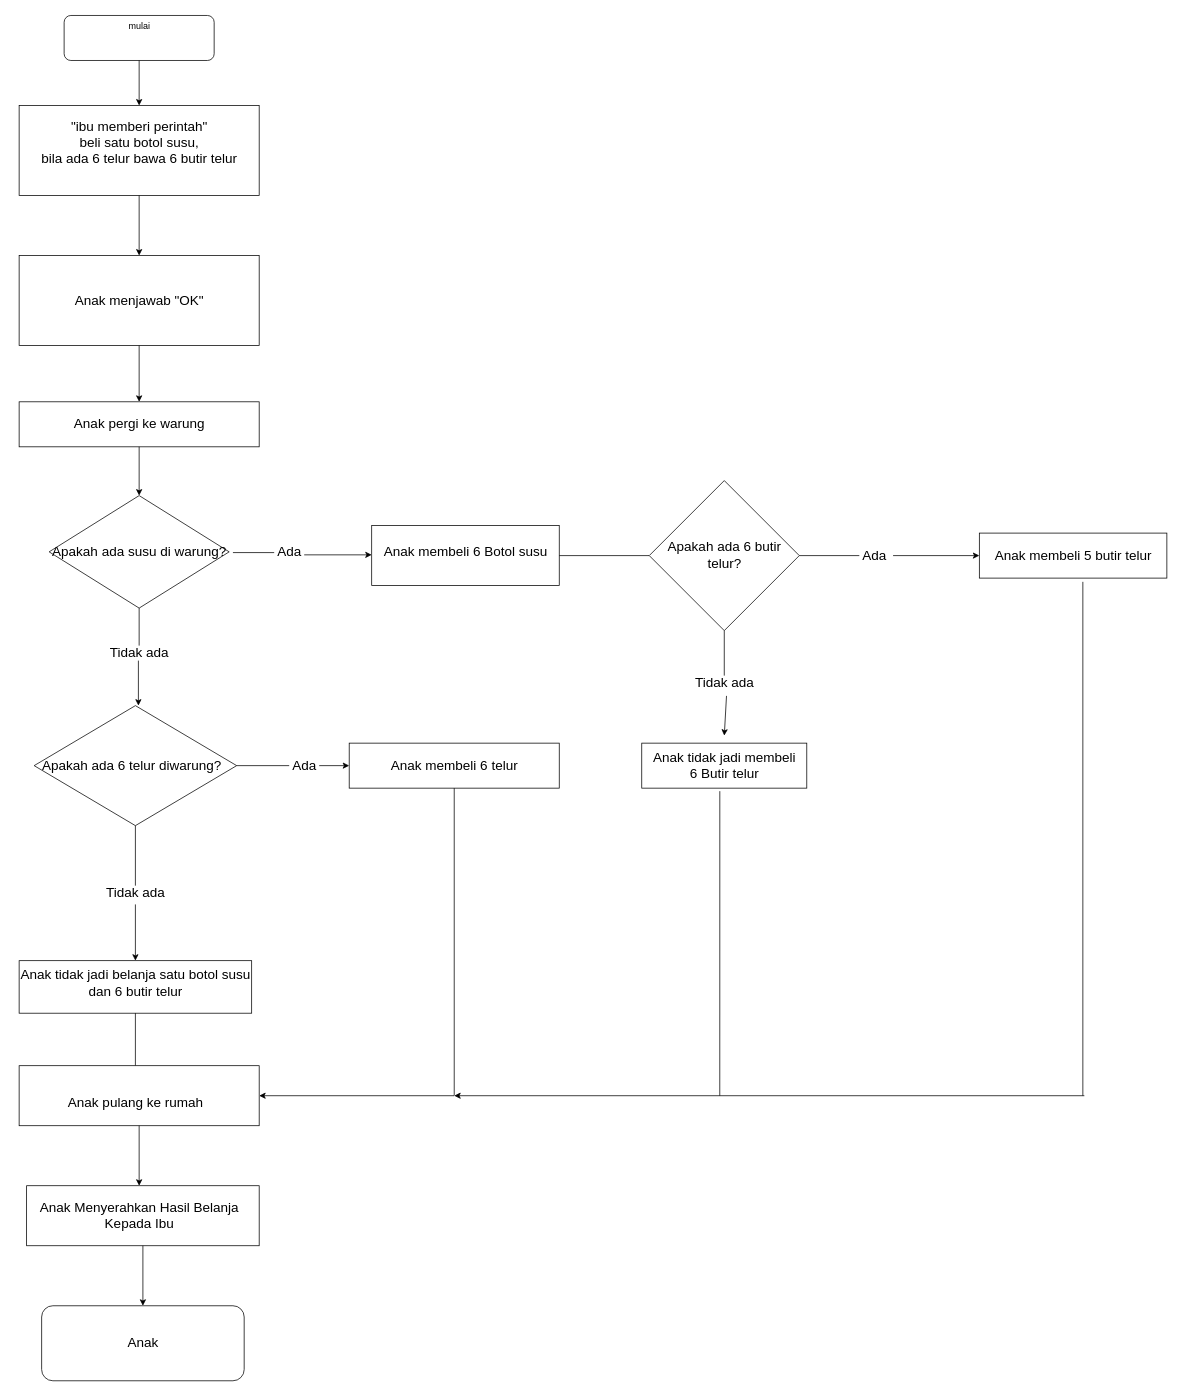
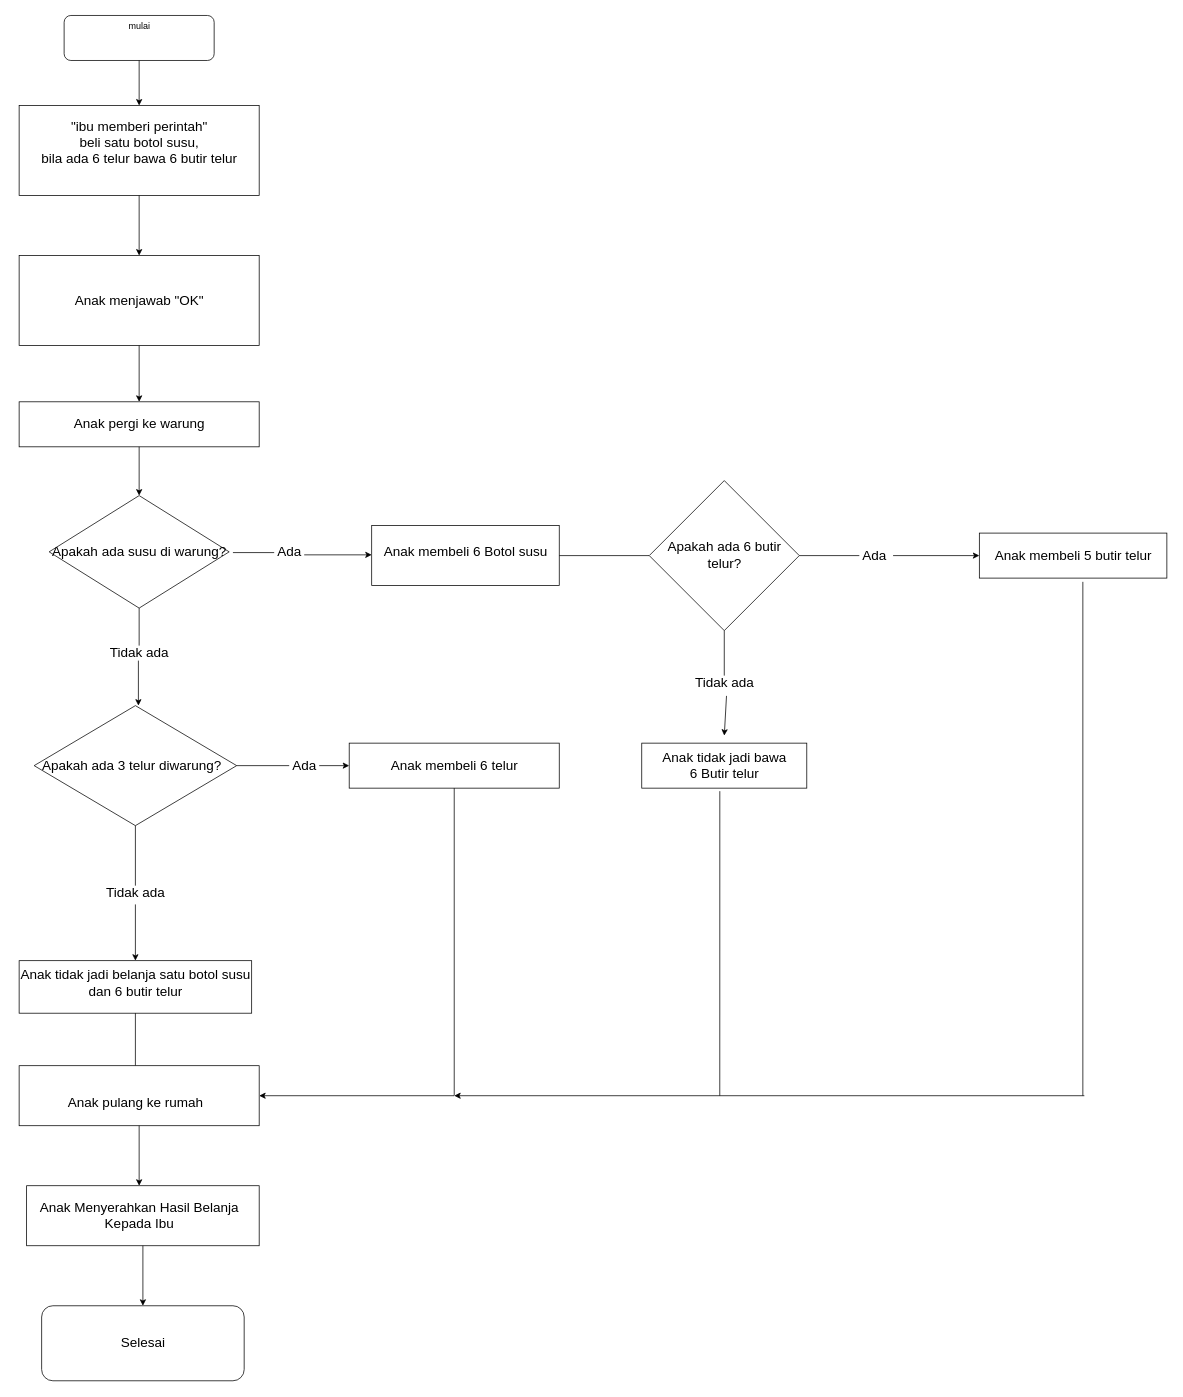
  <mxCell id="0" />
  <mxCell id="1" parent="0" />
  <mxCell id="2" value="" style="rounded=1;whiteSpace=wrap;html=1;" vertex="1" parent="1"><mxGeometry x="85" y="20" width="200" height="60" as="geometry" /></mxCell>
  <mxCell id="3" value="mulai" style="text;html=1;resizable=0;autosize=1;align=center;verticalAlign=middle;points=[];fillColor=none;strokeColor=none;rounded=0;" vertex="1" parent="1"><mxGeometry x="165" y="25" width="40" height="20" as="geometry" /></mxCell>
  <mxCell id="4" value="" style="endArrow=classic;html=1;rounded=0;fontSize=18;exitX=0.5;exitY=1;exitDx=0;exitDy=0;" edge="1" parent="1" source="2" target="5"><mxGeometry width="50" height="50" relative="1" as="geometry"><mxPoint x="115" y="120" as="sourcePoint" /><mxPoint x="185" y="180" as="targetPoint" /></mxGeometry></mxCell>
  <mxCell id="5" value="" style="rounded=0;whiteSpace=wrap;html=1;fontSize=18;" vertex="1" parent="1"><mxGeometry x="25" y="140" width="320" height="120" as="geometry" /></mxCell>
  <mxCell id="6" value="&quot;ibu memberi perintah&quot;&lt;br&gt;beli satu botol susu,&lt;br&gt;bila ada 6 telur bawa 6 butir telur" style="text;html=1;resizable=0;autosize=1;align=center;verticalAlign=middle;points=[];fillColor=none;strokeColor=none;rounded=0;fontSize=18;" vertex="1" parent="1"><mxGeometry x="45" y="155" width="280" height="70" as="geometry" /></mxCell>
  <mxCell id="7" value="" style="endArrow=classic;html=1;rounded=0;fontSize=18;exitX=0.5;exitY=1;exitDx=0;exitDy=0;" edge="1" parent="1" source="5"><mxGeometry width="50" height="50" relative="1" as="geometry"><mxPoint x="335" y="240" as="sourcePoint" /><mxPoint x="185" y="340" as="targetPoint" /></mxGeometry></mxCell>
  <mxCell id="8" value="" style="rounded=0;whiteSpace=wrap;html=1;fontSize=18;" vertex="1" parent="1"><mxGeometry x="25" y="340" width="320" height="120" as="geometry" /></mxCell>
  <mxCell id="9" value="Anak menjawab &quot;OK&quot;" style="text;html=1;resizable=0;autosize=1;align=center;verticalAlign=middle;points=[];fillColor=none;strokeColor=none;rounded=0;fontSize=18;" vertex="1" parent="1"><mxGeometry x="90" y="385" width="190" height="30" as="geometry" /></mxCell>
  <mxCell id="10" value="" style="rounded=0;whiteSpace=wrap;html=1;fontSize=18;" vertex="1" parent="1"><mxGeometry x="25" y="535" width="320" height="60" as="geometry" /></mxCell>
  <mxCell id="11" value="" style="endArrow=classic;html=1;rounded=0;fontSize=18;entryX=0.5;entryY=0;entryDx=0;entryDy=0;exitX=0.5;exitY=1;exitDx=0;exitDy=0;" edge="1" parent="1" source="8" target="10"><mxGeometry width="50" height="50" relative="1" as="geometry"><mxPoint x="335" y="540" as="sourcePoint" /><mxPoint x="255" y="510" as="targetPoint" /></mxGeometry></mxCell>
  <mxCell id="12" value="Anak pergi ke warung" style="text;html=1;resizable=0;autosize=1;align=center;verticalAlign=middle;points=[];fillColor=none;strokeColor=none;rounded=0;fontSize=18;" vertex="1" parent="1"><mxGeometry x="90" y="550" width="190" height="30" as="geometry" /></mxCell>
  <mxCell id="13" value="" style="rhombus;whiteSpace=wrap;html=1;fontSize=18;" vertex="1" parent="1"><mxGeometry x="65" y="660" width="240" height="150" as="geometry" /></mxCell>
  <mxCell id="14" value="Apakah ada susu di warung?" style="text;html=1;resizable=0;autosize=1;align=center;verticalAlign=middle;points=[];fillColor=none;strokeColor=none;rounded=0;fontSize=18;" vertex="1" parent="1"><mxGeometry x="60" y="720" width="250" height="30" as="geometry" /></mxCell>
  <mxCell id="15" value="Ada" style="text;html=1;align=center;verticalAlign=middle;resizable=0;points=[];autosize=1;strokeColor=none;fillColor=none;fontSize=18;" vertex="1" parent="1"><mxGeometry x="360" y="720" width="50" height="30" as="geometry" /></mxCell>
  <mxCell id="16" value="" style="endArrow=classic;html=1;rounded=0;fontSize=18;exitX=0.5;exitY=1;exitDx=0;exitDy=0;entryX=0.5;entryY=0;entryDx=0;entryDy=0;" edge="1" parent="1" source="10" target="13"><mxGeometry width="50" height="50" relative="1" as="geometry"><mxPoint x="335" y="840" as="sourcePoint" /><mxPoint x="385" y="790" as="targetPoint" /></mxGeometry></mxCell>
  <mxCell id="17" value="" style="endArrow=none;html=1;rounded=0;fontSize=18;exitX=1;exitY=0.533;exitDx=0;exitDy=0;exitPerimeter=0;" edge="1" parent="1" source="14"><mxGeometry width="50" height="50" relative="1" as="geometry"><mxPoint x="335" y="840" as="sourcePoint" /><mxPoint x="365" y="736" as="targetPoint" /></mxGeometry></mxCell>
  <mxCell id="18" value="" style="endArrow=classic;html=1;rounded=0;fontSize=18;" edge="1" parent="1"><mxGeometry width="50" height="50" relative="1" as="geometry"><mxPoint x="405" y="739" as="sourcePoint" /><mxPoint x="495" y="739" as="targetPoint" /></mxGeometry></mxCell>
  <mxCell id="19" value="" style="endArrow=none;html=1;rounded=0;fontSize=18;entryX=0.5;entryY=1;entryDx=0;entryDy=0;" edge="1" parent="1" target="13"><mxGeometry width="50" height="50" relative="1" as="geometry"><mxPoint x="185" y="860" as="sourcePoint" /><mxPoint x="385" y="790" as="targetPoint" /></mxGeometry></mxCell>
  <mxCell id="20" value="Tidak ada" style="text;html=1;resizable=0;autosize=1;align=center;verticalAlign=middle;points=[];fillColor=none;strokeColor=none;rounded=0;fontSize=18;" vertex="1" parent="1"><mxGeometry x="140" y="855" width="90" height="30" as="geometry" /></mxCell>
  <mxCell id="21" value="" style="endArrow=classic;html=1;rounded=0;fontSize=18;" edge="1" parent="1"><mxGeometry width="50" height="50" relative="1" as="geometry"><mxPoint x="184" y="880" as="sourcePoint" /><mxPoint x="184" y="940" as="targetPoint" /></mxGeometry></mxCell>
  <mxCell id="22" value="" style="rhombus;whiteSpace=wrap;html=1;fontSize=18;" vertex="1" parent="1"><mxGeometry x="45" y="940" width="270" height="160" as="geometry" /></mxCell>
- <mxCell id="23" value="Apakah ada 6 telur diwarung?" style="text;html=1;resizable=0;autosize=1;align=center;verticalAlign=middle;points=[];fillColor=none;strokeColor=none;rounded=0;fontSize=18;" vertex="1" parent="1"><mxGeometry x="50" y="1005" width="250" height="30" as="geometry" /></mxCell>
+ <mxCell id="23" value="Apakah ada 3 telur diwarung?" style="text;html=1;resizable=0;autosize=1;align=center;verticalAlign=middle;points=[];fillColor=none;strokeColor=none;rounded=0;fontSize=18;" vertex="1" parent="1"><mxGeometry x="50" y="1005" width="250" height="30" as="geometry" /></mxCell>
  <mxCell id="24" value="" style="rounded=0;whiteSpace=wrap;html=1;fontSize=18;" vertex="1" parent="1"><mxGeometry x="495" y="700" width="250" height="80" as="geometry" /></mxCell>
  <mxCell id="25" value="Anak membeli 6 Botol susu" style="text;html=1;resizable=0;autosize=1;align=center;verticalAlign=middle;points=[];fillColor=none;strokeColor=none;rounded=0;fontSize=18;" vertex="1" parent="1"><mxGeometry x="505" y="720" width="230" height="30" as="geometry" /></mxCell>
  <mxCell id="26" value="" style="endArrow=none;html=1;rounded=0;fontSize=18;exitX=1;exitY=0.5;exitDx=0;exitDy=0;" edge="1" parent="1" source="22"><mxGeometry width="50" height="50" relative="1" as="geometry"><mxPoint x="335" y="1010" as="sourcePoint" /><mxPoint x="385" y="1020" as="targetPoint" /></mxGeometry></mxCell>
  <mxCell id="27" value="Ada" style="text;html=1;resizable=0;autosize=1;align=center;verticalAlign=middle;points=[];fillColor=none;strokeColor=none;rounded=0;fontSize=18;" vertex="1" parent="1"><mxGeometry x="380" y="1005" width="50" height="30" as="geometry" /></mxCell>
  <mxCell id="28" value="" style="endArrow=classic;html=1;rounded=0;fontSize=18;exitX=0.9;exitY=0.5;exitDx=0;exitDy=0;exitPerimeter=0;" edge="1" parent="1" source="27"><mxGeometry width="50" height="50" relative="1" as="geometry"><mxPoint x="335" y="910" as="sourcePoint" /><mxPoint x="465" y="1020" as="targetPoint" /></mxGeometry></mxCell>
  <mxCell id="29" value="" style="rounded=0;whiteSpace=wrap;html=1;fontSize=18;" vertex="1" parent="1"><mxGeometry x="465" y="990" width="280" height="60" as="geometry" /></mxCell>
  <mxCell id="30" value="Anak membeli 6 telur" style="text;html=1;resizable=0;autosize=1;align=center;verticalAlign=middle;points=[];fillColor=none;strokeColor=none;rounded=0;fontSize=18;" vertex="1" parent="1"><mxGeometry x="515" y="1005" width="180" height="30" as="geometry" /></mxCell>
  <mxCell id="31" value="" style="endArrow=none;html=1;rounded=0;fontSize=18;entryX=0.5;entryY=1;entryDx=0;entryDy=0;" edge="1" parent="1" target="22"><mxGeometry width="50" height="50" relative="1" as="geometry"><mxPoint x="180" y="1180" as="sourcePoint" /><mxPoint x="375" y="1130" as="targetPoint" /></mxGeometry></mxCell>
  <mxCell id="32" value="Tidak ada" style="text;html=1;resizable=0;autosize=1;align=center;verticalAlign=middle;points=[];fillColor=none;strokeColor=none;rounded=0;fontSize=18;" vertex="1" parent="1"><mxGeometry x="135" y="1175" width="90" height="30" as="geometry" /></mxCell>
  <mxCell id="33" value="" style="endArrow=classic;html=1;rounded=0;fontSize=18;" edge="1" parent="1" source="32"><mxGeometry width="50" height="50" relative="1" as="geometry"><mxPoint x="185" y="1210" as="sourcePoint" /><mxPoint x="180" y="1280" as="targetPoint" /></mxGeometry></mxCell>
  <mxCell id="34" value="" style="endArrow=none;html=1;rounded=0;fontSize=18;exitX=1;exitY=0.5;exitDx=0;exitDy=0;" edge="1" parent="1" source="24" target="35"><mxGeometry width="50" height="50" relative="1" as="geometry"><mxPoint x="585" y="880" as="sourcePoint" /><mxPoint x="905" y="740" as="targetPoint" /></mxGeometry></mxCell>
  <mxCell id="35" value="" style="rhombus;whiteSpace=wrap;html=1;fontSize=18;" vertex="1" parent="1"><mxGeometry x="865" y="640" width="200" height="200" as="geometry" /></mxCell>
  <mxCell id="36" value="Apakah ada 6 butir&lt;br&gt;telur?" style="text;html=1;resizable=0;autosize=1;align=center;verticalAlign=middle;points=[];fillColor=none;strokeColor=none;rounded=0;fontSize=18;" vertex="1" parent="1"><mxGeometry x="880" y="715" width="170" height="50" as="geometry" /></mxCell>
  <mxCell id="37" value="" style="endArrow=none;html=1;rounded=0;fontSize=18;entryX=0.5;entryY=1;entryDx=0;entryDy=0;" edge="1" parent="1" target="35"><mxGeometry width="50" height="50" relative="1" as="geometry"><mxPoint x="965" y="900" as="sourcePoint" /><mxPoint x="955" y="820" as="targetPoint" /></mxGeometry></mxCell>
  <mxCell id="38" value="" style="endArrow=none;html=1;rounded=0;fontSize=18;entryX=1;entryY=0.5;entryDx=0;entryDy=0;" edge="1" parent="1" target="35"><mxGeometry width="50" height="50" relative="1" as="geometry"><mxPoint x="1145" y="740" as="sourcePoint" /><mxPoint x="955" y="820" as="targetPoint" /></mxGeometry></mxCell>
  <mxCell id="39" value="Ada" style="text;html=1;resizable=0;autosize=1;align=center;verticalAlign=middle;points=[];fillColor=none;strokeColor=none;rounded=0;fontSize=18;" vertex="1" parent="1"><mxGeometry x="1140" y="725" width="50" height="30" as="geometry" /></mxCell>
  <mxCell id="40" value="Tidak ada" style="text;html=1;resizable=0;autosize=1;align=center;verticalAlign=middle;points=[];fillColor=none;strokeColor=none;rounded=0;fontSize=18;" vertex="1" parent="1"><mxGeometry x="920" y="895" width="90" height="30" as="geometry" /></mxCell>
  <mxCell id="41" value="" style="rounded=0;whiteSpace=wrap;html=1;fontSize=18;" vertex="1" parent="1"><mxGeometry x="25" y="1280" width="310" height="70" as="geometry" /></mxCell>
  <mxCell id="42" value="Anak tidak jadi belanja satu botol susu&lt;br&gt;dan 6 butir telur" style="text;html=1;resizable=0;autosize=1;align=center;verticalAlign=middle;points=[];fillColor=none;strokeColor=none;rounded=0;fontSize=18;" vertex="1" parent="1"><mxGeometry x="20" y="1285" width="320" height="50" as="geometry" /></mxCell>
  <mxCell id="43" value="" style="endArrow=none;html=1;rounded=0;fontSize=18;entryX=0.5;entryY=1;entryDx=0;entryDy=0;" edge="1" parent="1" target="41"><mxGeometry width="50" height="50" relative="1" as="geometry"><mxPoint x="180" y="1420" as="sourcePoint" /><mxPoint x="385" y="1320" as="targetPoint" /></mxGeometry></mxCell>
  <mxCell id="44" value="" style="rounded=0;whiteSpace=wrap;html=1;fontSize=18;" vertex="1" parent="1"><mxGeometry x="25" y="1420" width="320" height="80" as="geometry" /></mxCell>
  <mxCell id="45" value="Anak pulang ke rumah" style="text;html=1;resizable=0;autosize=1;align=center;verticalAlign=middle;points=[];fillColor=none;strokeColor=none;rounded=0;fontSize=18;" vertex="1" parent="1"><mxGeometry x="80" y="1455" width="200" height="30" as="geometry" /></mxCell>
  <mxCell id="46" value="" style="endArrow=classic;html=1;rounded=0;fontSize=18;exitX=0.5;exitY=1;exitDx=0;exitDy=0;" edge="1" parent="1" source="44"><mxGeometry width="50" height="50" relative="1" as="geometry"><mxPoint x="395" y="1450" as="sourcePoint" /><mxPoint x="185" y="1580" as="targetPoint" /></mxGeometry></mxCell>
  <mxCell id="47" value="" style="rounded=0;whiteSpace=wrap;html=1;fontSize=18;" vertex="1" parent="1"><mxGeometry x="35" y="1580" width="310" height="80" as="geometry" /></mxCell>
  <mxCell id="48" value="Anak Menyerahkan Hasil Belanja&lt;br&gt;Kepada Ibu" style="text;html=1;resizable=0;autosize=1;align=center;verticalAlign=middle;points=[];fillColor=none;strokeColor=none;rounded=0;fontSize=18;" vertex="1" parent="1"><mxGeometry x="45" y="1595" width="280" height="50" as="geometry" /></mxCell>
  <mxCell id="49" value="" style="endArrow=classic;html=1;rounded=0;fontSize=18;exitX=0.5;exitY=1;exitDx=0;exitDy=0;" edge="1" parent="1" source="47"><mxGeometry width="50" height="50" relative="1" as="geometry"><mxPoint x="395" y="1540" as="sourcePoint" /><mxPoint x="190" y="1740" as="targetPoint" /></mxGeometry></mxCell>
  <mxCell id="50" value="" style="rounded=1;whiteSpace=wrap;html=1;fontSize=18;" vertex="1" parent="1"><mxGeometry x="55" y="1740" width="270" height="100" as="geometry" /></mxCell>
- <mxCell id="51" value="Anak" style="text;html=1;resizable=0;autosize=1;align=center;verticalAlign=middle;points=[];fillColor=none;strokeColor=none;rounded=0;fontSize=18;" vertex="1" parent="1"><mxGeometry x="155" y="1775" width="70" height="30" as="geometry" /></mxCell>
+ <mxCell id="51" value="Selesai" style="text;html=1;resizable=0;autosize=1;align=center;verticalAlign=middle;points=[];fillColor=none;strokeColor=none;rounded=0;fontSize=18;" vertex="1" parent="1"><mxGeometry x="155" y="1775" width="70" height="30" as="geometry" /></mxCell>
  <mxCell id="52" value="" style="endArrow=none;html=1;rounded=0;fontSize=18;entryX=0.5;entryY=1;entryDx=0;entryDy=0;" edge="1" parent="1" target="29"><mxGeometry width="50" height="50" relative="1" as="geometry"><mxPoint x="605" y="1460" as="sourcePoint" /><mxPoint x="825" y="1080" as="targetPoint" /></mxGeometry></mxCell>
  <mxCell id="53" value="" style="endArrow=classic;html=1;rounded=0;fontSize=18;entryX=1;entryY=0.5;entryDx=0;entryDy=0;" edge="1" parent="1" target="44"><mxGeometry width="50" height="50" relative="1" as="geometry"><mxPoint x="605" y="1460" as="sourcePoint" /><mxPoint x="505" y="1520" as="targetPoint" /></mxGeometry></mxCell>
  <mxCell id="54" value="" style="endArrow=classic;html=1;rounded=0;fontSize=18;" edge="1" parent="1" source="39"><mxGeometry width="50" height="50" relative="1" as="geometry"><mxPoint x="915" y="790" as="sourcePoint" /><mxPoint x="1305" y="740" as="targetPoint" /></mxGeometry></mxCell>
  <mxCell id="55" value="" style="rounded=0;whiteSpace=wrap;html=1;fontSize=18;" vertex="1" parent="1"><mxGeometry x="1305" y="710" width="250" height="60" as="geometry" /></mxCell>
  <mxCell id="56" value="Anak membeli 5 butir telur" style="text;html=1;resizable=0;autosize=1;align=center;verticalAlign=middle;points=[];fillColor=none;strokeColor=none;rounded=0;fontSize=18;" vertex="1" parent="1"><mxGeometry x="1320" y="725" width="220" height="30" as="geometry" /></mxCell>
  <mxCell id="57" value="" style="endArrow=none;html=1;rounded=0;fontSize=18;entryX=0.552;entryY=1.083;entryDx=0;entryDy=0;entryPerimeter=0;" edge="1" parent="1" target="55"><mxGeometry width="50" height="50" relative="1" as="geometry"><mxPoint x="1443" y="1460" as="sourcePoint" /><mxPoint x="1155" y="910" as="targetPoint" /></mxGeometry></mxCell>
  <mxCell id="58" value="" style="endArrow=classic;html=1;rounded=0;fontSize=18;" edge="1" parent="1"><mxGeometry width="50" height="50" relative="1" as="geometry"><mxPoint x="1445" y="1460" as="sourcePoint" /><mxPoint x="605" y="1460" as="targetPoint" /></mxGeometry></mxCell>
  <mxCell id="59" value="" style="endArrow=classic;html=1;rounded=0;fontSize=18;exitX=0.533;exitY=1.067;exitDx=0;exitDy=0;exitPerimeter=0;" edge="1" parent="1" source="40"><mxGeometry width="50" height="50" relative="1" as="geometry"><mxPoint x="955" y="950" as="sourcePoint" /><mxPoint x="965" y="980" as="targetPoint" /></mxGeometry></mxCell>
  <mxCell id="60" value="" style="rounded=0;whiteSpace=wrap;html=1;fontSize=18;" vertex="1" parent="1"><mxGeometry x="855" y="990" width="220" height="60" as="geometry" /></mxCell>
- <mxCell id="61" value="Anak tidak jadi membeli&lt;br&gt;6 Butir telur" style="text;html=1;resizable=0;autosize=1;align=center;verticalAlign=middle;points=[];fillColor=none;strokeColor=none;rounded=0;fontSize=18;" vertex="1" parent="1"><mxGeometry x="860" y="995" width="210" height="50" as="geometry" /></mxCell>
+ <mxCell id="61" value="Anak tidak jadi bawa&lt;br&gt;6 Butir telur" style="text;html=1;resizable=0;autosize=1;align=center;verticalAlign=middle;points=[];fillColor=none;strokeColor=none;rounded=0;fontSize=18;" vertex="1" parent="1"><mxGeometry x="860" y="995" width="210" height="50" as="geometry" /></mxCell>
  <mxCell id="62" value="" style="endArrow=none;html=1;rounded=0;fontSize=18;entryX=0.473;entryY=1.067;entryDx=0;entryDy=0;entryPerimeter=0;" edge="1" parent="1" target="60"><mxGeometry width="50" height="50" relative="1" as="geometry"><mxPoint x="959" y="1460" as="sourcePoint" /><mxPoint x="825" y="720" as="targetPoint" /></mxGeometry></mxCell>
